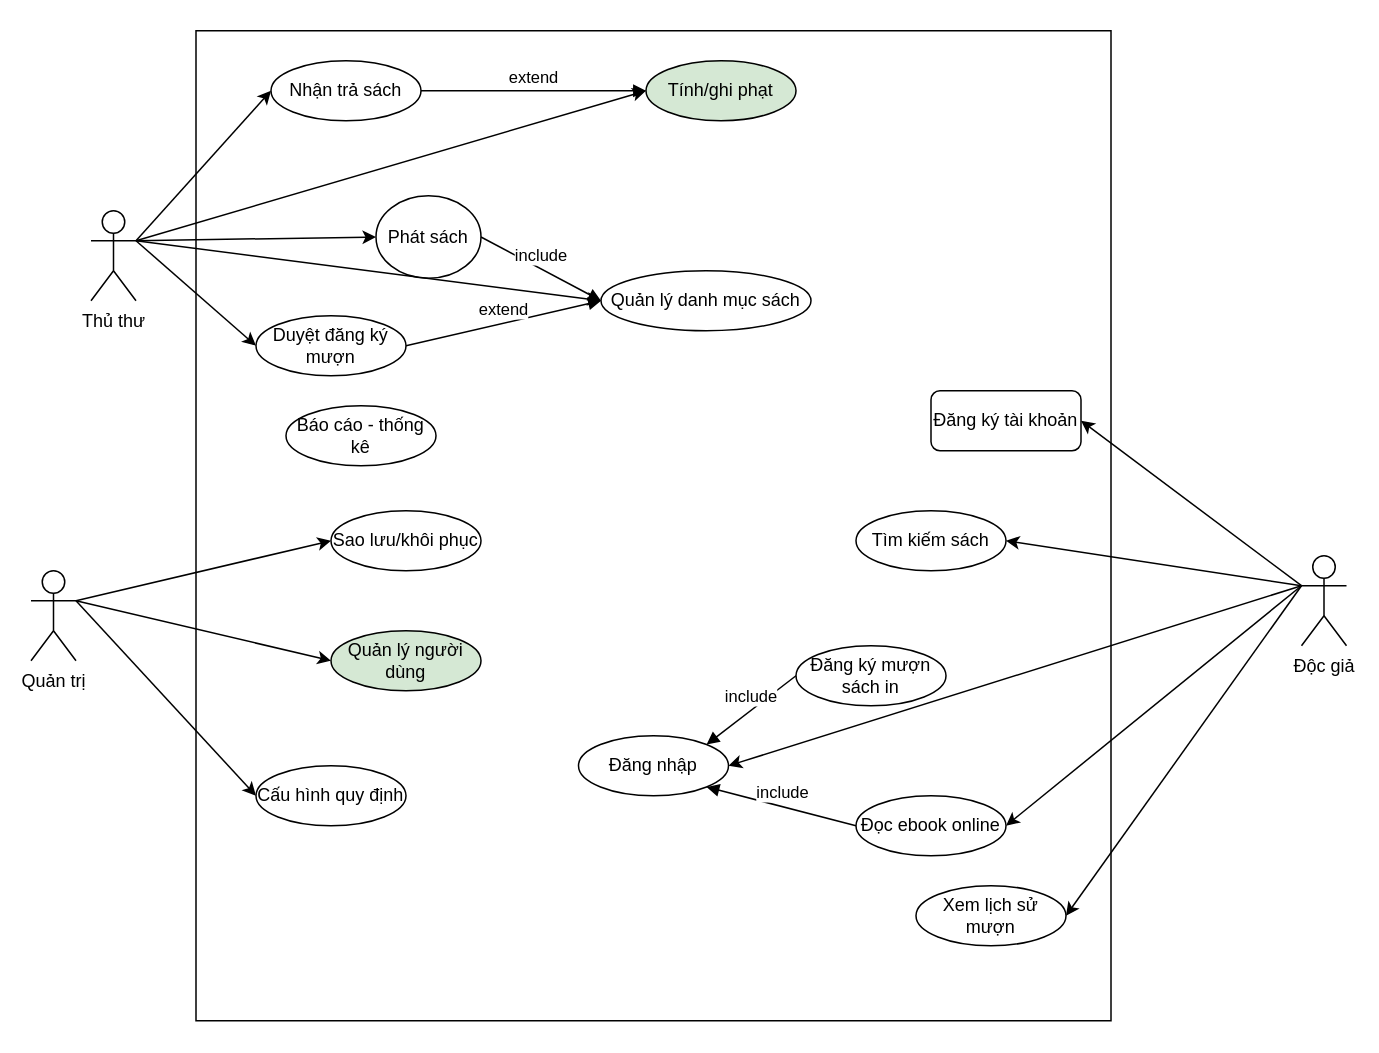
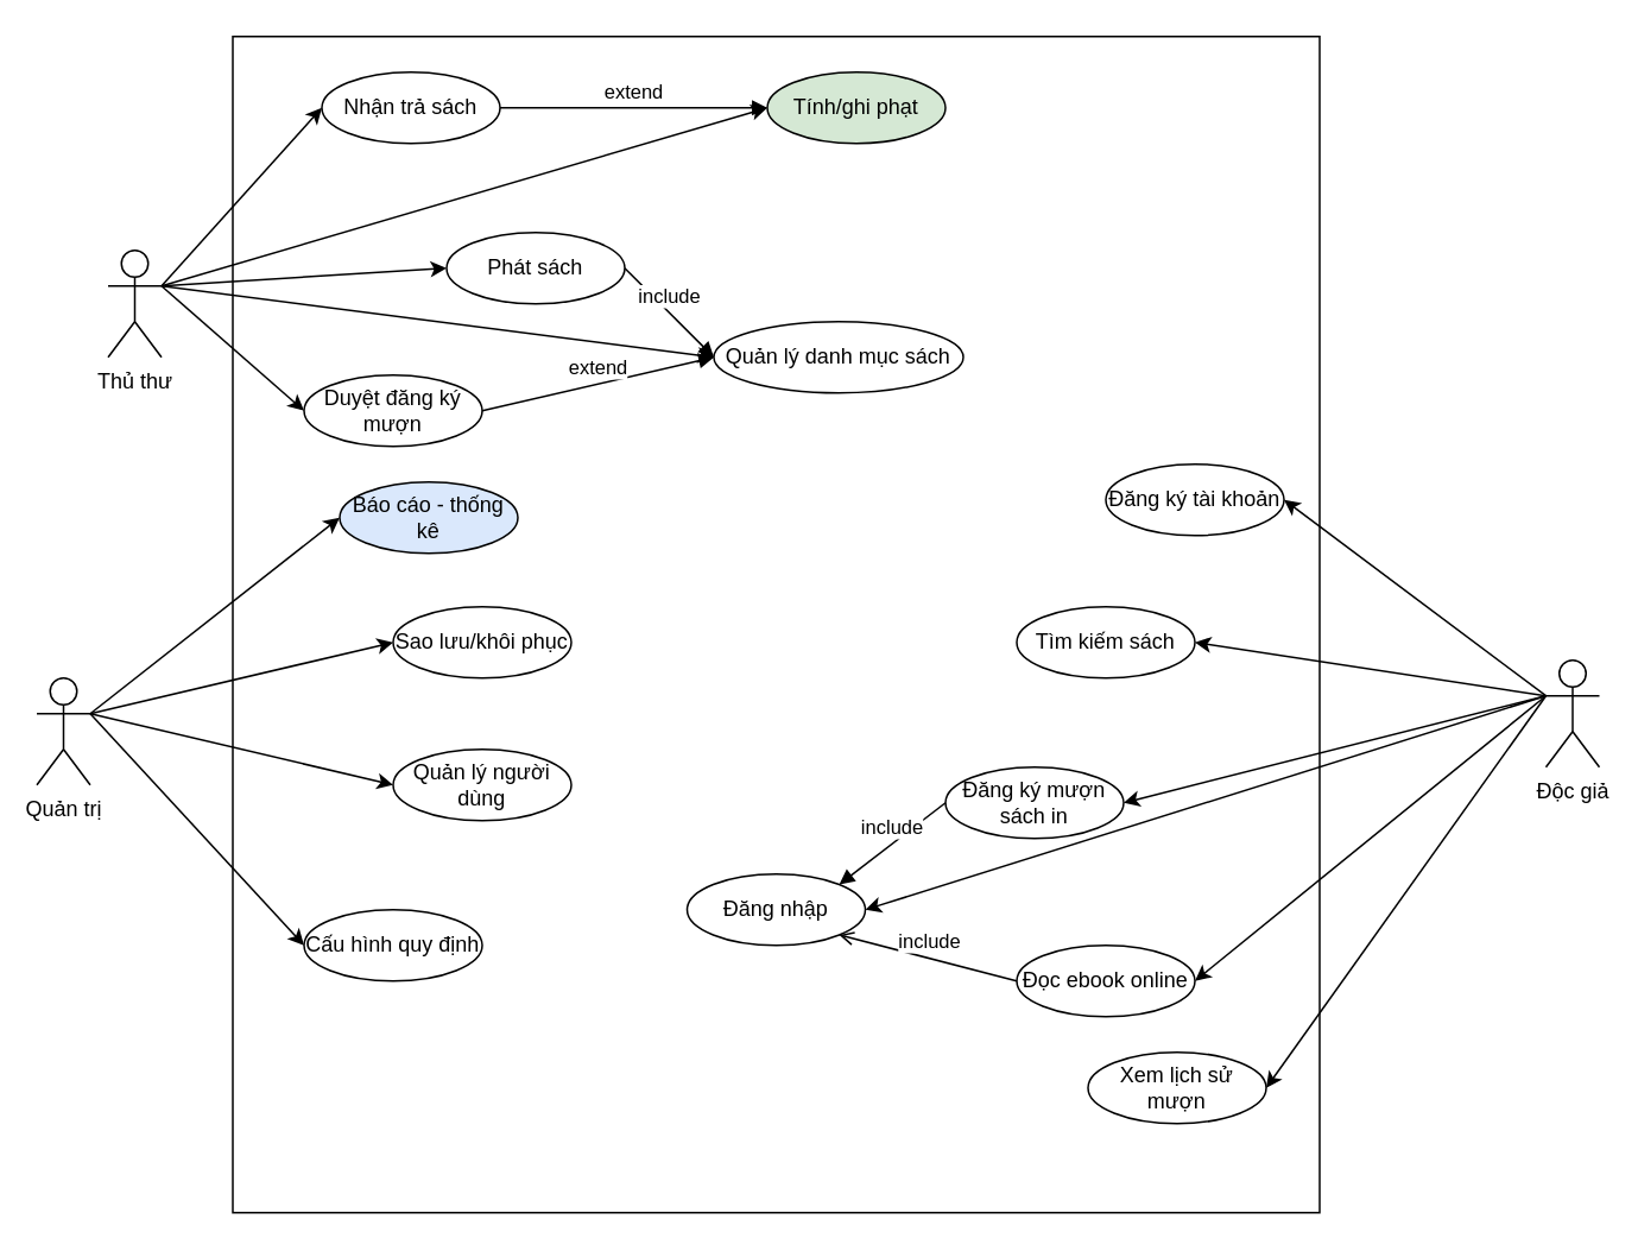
  <mxCell id="0" />
  <mxCell id="1" parent="0" />
  <mxCell id="2" value="Độc giả" style="shape=umlActor;verticalLabelPosition=bottom;verticalAlign=top;html=1;outlineConnect=0;" vertex="1" parent="1"><mxGeometry x="867" y="370" width="30" height="60" as="geometry" /></mxCell>
  <mxCell id="3" value="Quản trị" style="shape=umlActor;verticalLabelPosition=bottom;verticalAlign=top;html=1;outlineConnect=0;" vertex="1" parent="1"><mxGeometry x="20" y="380" width="30" height="60" as="geometry" /></mxCell>
  <mxCell id="4" value="Thủ thư" style="shape=umlActor;verticalLabelPosition=bottom;verticalAlign=top;html=1;outlineConnect=0;" vertex="1" parent="1"><mxGeometry x="60" y="140" width="30" height="60" as="geometry" /></mxCell>
  <mxCell id="5" value="" style="rounded=0;whiteSpace=wrap;html=1;" vertex="1" parent="1"><mxGeometry x="130" y="20" width="610" height="660" as="geometry" /></mxCell>
- <mxCell id="6" value="Phát sách" style="ellipse;whiteSpace=wrap;html=1;" vertex="1" parent="1"><mxGeometry x="250" y="130" width="70" height="55" as="geometry" /></mxCell>
+ <mxCell id="6" value="Phát sách" style="ellipse;whiteSpace=wrap;html=1;" vertex="1" parent="1"><mxGeometry x="250" y="130" width="100" height="40" as="geometry" /></mxCell>
  <mxCell id="7" value="Duyệt đăng ký mượn" style="ellipse;whiteSpace=wrap;html=1;" vertex="1" parent="1"><mxGeometry x="170" y="210" width="100" height="40" as="geometry" /></mxCell>
  <mxCell id="8" value="Quản lý danh mục sách" style="ellipse;whiteSpace=wrap;html=1;" vertex="1" parent="1"><mxGeometry x="400" y="180" width="140" height="40" as="geometry" /></mxCell>
  <mxCell id="9" value="Nhận trả sách" style="ellipse;whiteSpace=wrap;html=1;" vertex="1" parent="1"><mxGeometry x="180" y="40" width="100" height="40" as="geometry" /></mxCell>
  <mxCell id="10" value="Tính/ghi phạt" style="ellipse;whiteSpace=wrap;html=1;fillColor=#d5e8d4;" vertex="1" parent="1"><mxGeometry x="430" y="40" width="100" height="40" as="geometry" /></mxCell>
- <mxCell id="11" value="Quản lý người dùng" style="ellipse;whiteSpace=wrap;html=1;fillColor=#d5e8d4;" vertex="1" parent="1"><mxGeometry x="220" y="420" width="100" height="40" as="geometry" /></mxCell>
- <mxCell id="12" value="Báo cáo - thống kê" style="ellipse;whiteSpace=wrap;html=1;" vertex="1" parent="1"><mxGeometry x="190" y="270" width="100" height="40" as="geometry" /></mxCell>
+ <mxCell id="11" value="Quản lý người dùng" style="ellipse;whiteSpace=wrap;html=1;" vertex="1" parent="1"><mxGeometry x="220" y="420" width="100" height="40" as="geometry" /></mxCell>
+ <mxCell id="12" value="Báo cáo - thống kê" style="ellipse;whiteSpace=wrap;html=1;fillColor=#dae8fc;" vertex="1" parent="1"><mxGeometry x="190" y="270" width="100" height="40" as="geometry" /></mxCell>
  <mxCell id="13" value="Sao lưu/khôi phục" style="ellipse;whiteSpace=wrap;html=1;" vertex="1" parent="1"><mxGeometry x="220" y="340" width="100" height="40" as="geometry" /></mxCell>
  <mxCell id="14" value="Cấu hình quy định" style="ellipse;whiteSpace=wrap;html=1;" vertex="1" parent="1"><mxGeometry x="170" y="510" width="100" height="40" as="geometry" /></mxCell>
  <mxCell id="15" value="Đăng nhập" style="ellipse;whiteSpace=wrap;html=1;" vertex="1" parent="1"><mxGeometry x="385" y="490" width="100" height="40" as="geometry" /></mxCell>
  <mxCell id="16" value="Tìm kiếm sách" style="ellipse;whiteSpace=wrap;html=1;" vertex="1" parent="1"><mxGeometry x="570" y="340" width="100" height="40" as="geometry" /></mxCell>
- <mxCell id="17" value="Đăng ký tài khoản" style="whiteSpace=wrap;html=1;rounded=1;" vertex="1" parent="1"><mxGeometry x="620" y="260" width="100" height="40" as="geometry" /></mxCell>
+ <mxCell id="17" value="Đăng ký tài khoản" style="ellipse;whiteSpace=wrap;html=1;" vertex="1" parent="1"><mxGeometry x="620" y="260" width="100" height="40" as="geometry" /></mxCell>
  <mxCell id="18" value="Xem lịch sử mượn" style="ellipse;whiteSpace=wrap;html=1;" vertex="1" parent="1"><mxGeometry x="610" y="590" width="100" height="40" as="geometry" /></mxCell>
  <mxCell id="19" value="Đăng ký mượn sách in" style="ellipse;whiteSpace=wrap;html=1;" vertex="1" parent="1"><mxGeometry x="530" y="430" width="100" height="40" as="geometry" /></mxCell>
  <mxCell id="20" value="Đọc ebook online" style="ellipse;whiteSpace=wrap;html=1;" vertex="1" parent="1"><mxGeometry x="570" y="530" width="100" height="40" as="geometry" /></mxCell>
  <mxCell id="21" value="" style="endArrow=classic;html=1;rounded=0;entryX=0;entryY=0.5;entryDx=0;entryDy=0;exitX=1;exitY=0.333;exitDx=0;exitDy=0;exitPerimeter=0;" edge="1" parent="1" source="4" target="9"><mxGeometry width="50" height="50" relative="1" as="geometry"><mxPoint x="440" y="330" as="sourcePoint" /><mxPoint x="490" y="280" as="targetPoint" /></mxGeometry></mxCell>
  <mxCell id="22" value="" style="endArrow=classic;html=1;rounded=0;entryX=0;entryY=0.5;entryDx=0;entryDy=0;exitX=1;exitY=0.333;exitDx=0;exitDy=0;exitPerimeter=0;" edge="1" parent="1" source="4" target="6"><mxGeometry width="50" height="50" relative="1" as="geometry"><mxPoint x="150" y="200" as="sourcePoint" /><mxPoint x="330" y="120" as="targetPoint" /></mxGeometry></mxCell>
  <mxCell id="23" value="" style="endArrow=classic;html=1;rounded=0;entryX=0;entryY=0.5;entryDx=0;entryDy=0;exitX=1;exitY=0.333;exitDx=0;exitDy=0;exitPerimeter=0;" edge="1" parent="1" source="4" target="7"><mxGeometry width="50" height="50" relative="1" as="geometry"><mxPoint x="150" y="290" as="sourcePoint" /><mxPoint x="330" y="210" as="targetPoint" /></mxGeometry></mxCell>
  <mxCell id="24" value="" style="endArrow=classic;html=1;rounded=0;entryX=0;entryY=0.5;entryDx=0;entryDy=0;exitX=1;exitY=0.333;exitDx=0;exitDy=0;exitPerimeter=0;" edge="1" parent="1" source="4" target="8"><mxGeometry width="50" height="50" relative="1" as="geometry"><mxPoint x="440" y="330" as="sourcePoint" /><mxPoint x="490" y="280" as="targetPoint" /></mxGeometry></mxCell>
  <mxCell id="25" value="" style="endArrow=classic;html=1;rounded=0;entryX=0;entryY=0.5;entryDx=0;entryDy=0;exitX=1;exitY=0.333;exitDx=0;exitDy=0;exitPerimeter=0;" edge="1" parent="1" source="4" target="10"><mxGeometry width="50" height="50" relative="1" as="geometry"><mxPoint x="160" y="310" as="sourcePoint" /><mxPoint x="340" y="230" as="targetPoint" /></mxGeometry></mxCell>
  <mxCell id="26" value="extend" style="html=1;verticalAlign=bottom;endArrow=block;curved=0;rounded=0;entryX=0;entryY=0.5;entryDx=0;entryDy=0;exitX=1;exitY=0.5;exitDx=0;exitDy=0;" edge="1" parent="1" source="7" target="8"><mxGeometry width="80" relative="1" as="geometry"><mxPoint x="420" y="310" as="sourcePoint" /><mxPoint x="500" y="310" as="targetPoint" /></mxGeometry></mxCell>
  <mxCell id="27" value="extend" style="html=1;verticalAlign=bottom;endArrow=block;curved=0;rounded=0;entryX=0;entryY=0.5;entryDx=0;entryDy=0;exitX=1;exitY=0.5;exitDx=0;exitDy=0;" edge="1" parent="1" source="9" target="10"><mxGeometry width="80" relative="1" as="geometry"><mxPoint x="500" y="270" as="sourcePoint" /><mxPoint x="580" y="260" as="targetPoint" /></mxGeometry></mxCell>
  <mxCell id="28" value="include" style="html=1;verticalAlign=bottom;endArrow=block;curved=0;rounded=0;entryX=0;entryY=0.5;entryDx=0;entryDy=0;exitX=1;exitY=0.5;exitDx=0;exitDy=0;" edge="1" parent="1" source="6" target="8"><mxGeometry width="80" relative="1" as="geometry"><mxPoint x="350" y="130" as="sourcePoint" /><mxPoint x="430" y="120" as="targetPoint" /></mxGeometry></mxCell>
  <mxCell id="29" value="" style="endArrow=classic;html=1;rounded=0;entryX=0;entryY=0.5;entryDx=0;entryDy=0;exitX=1;exitY=0.333;exitDx=0;exitDy=0;exitPerimeter=0;" edge="1" parent="1" source="3" target="13"><mxGeometry width="50" height="50" relative="1" as="geometry"><mxPoint x="440" y="470" as="sourcePoint" /><mxPoint x="490" y="420" as="targetPoint" /></mxGeometry></mxCell>
  <mxCell id="30" value="" style="endArrow=classic;html=1;rounded=0;entryX=0;entryY=0.5;entryDx=0;entryDy=0;exitX=1;exitY=0.333;exitDx=0;exitDy=0;exitPerimeter=0;" edge="1" parent="1" source="3" target="11"><mxGeometry width="50" height="50" relative="1" as="geometry"><mxPoint x="150" y="460" as="sourcePoint" /><mxPoint x="240" y="420" as="targetPoint" /></mxGeometry></mxCell>
  <mxCell id="31" value="" style="endArrow=classic;html=1;rounded=0;entryX=0;entryY=0.5;entryDx=0;entryDy=0;exitX=1;exitY=0.333;exitDx=0;exitDy=0;exitPerimeter=0;" edge="1" parent="1" source="3" target="14"><mxGeometry width="50" height="50" relative="1" as="geometry"><mxPoint x="260" y="450" as="sourcePoint" /><mxPoint x="380" y="470" as="targetPoint" /></mxGeometry></mxCell>
+ <mxCell id="32" value="" style="endArrow=classic;html=1;rounded=0;entryX=0;entryY=0.5;entryDx=0;entryDy=0;exitX=1;exitY=0.333;exitDx=0;exitDy=0;exitPerimeter=0;" edge="1" parent="1" source="3" target="12"><mxGeometry width="50" height="50" relative="1" as="geometry"><mxPoint x="210" y="440" as="sourcePoint" /><mxPoint x="320" y="530" as="targetPoint" /></mxGeometry></mxCell>
  <mxCell id="33" value="" style="endArrow=classic;html=1;rounded=0;entryX=1;entryY=0.5;entryDx=0;entryDy=0;exitX=0;exitY=0.333;exitDx=0;exitDy=0;exitPerimeter=0;" edge="1" parent="1" source="2" target="17"><mxGeometry width="50" height="50" relative="1" as="geometry"><mxPoint x="440" y="540" as="sourcePoint" /><mxPoint x="490" y="490" as="targetPoint" /></mxGeometry></mxCell>
  <mxCell id="34" value="" style="endArrow=classic;html=1;rounded=0;entryX=1;entryY=0.5;entryDx=0;entryDy=0;exitX=0;exitY=0.333;exitDx=0;exitDy=0;exitPerimeter=0;" edge="1" parent="1" source="2" target="16"><mxGeometry width="50" height="50" relative="1" as="geometry"><mxPoint x="850" y="400" as="sourcePoint" /><mxPoint x="800" y="400" as="targetPoint" /></mxGeometry></mxCell>
+ <mxCell id="35" value="" style="endArrow=classic;html=1;rounded=0;entryX=1;entryY=0.5;entryDx=0;entryDy=0;exitX=0;exitY=0.333;exitDx=0;exitDy=0;exitPerimeter=0;" edge="1" parent="1" source="2" target="19"><mxGeometry width="50" height="50" relative="1" as="geometry"><mxPoint x="967" y="550" as="sourcePoint" /><mxPoint x="820" y="440" as="targetPoint" /></mxGeometry></mxCell>
  <mxCell id="36" value="" style="endArrow=classic;html=1;rounded=0;entryX=1;entryY=0.5;entryDx=0;entryDy=0;exitX=0;exitY=0.333;exitDx=0;exitDy=0;exitPerimeter=0;" edge="1" parent="1" source="2" target="20"><mxGeometry width="50" height="50" relative="1" as="geometry"><mxPoint x="860" y="390" as="sourcePoint" /><mxPoint x="790" y="460" as="targetPoint" /></mxGeometry></mxCell>
  <mxCell id="37" value="" style="endArrow=classic;html=1;rounded=0;entryX=1;entryY=0.5;entryDx=0;entryDy=0;exitX=0;exitY=0.333;exitDx=0;exitDy=0;exitPerimeter=0;" edge="1" parent="1" source="2" target="18"><mxGeometry width="50" height="50" relative="1" as="geometry"><mxPoint x="827" y="560" as="sourcePoint" /><mxPoint x="680" y="450" as="targetPoint" /></mxGeometry></mxCell>
  <mxCell id="38" value="" style="endArrow=classic;html=1;rounded=0;entryX=1;entryY=0.5;entryDx=0;entryDy=0;exitX=0;exitY=0.333;exitDx=0;exitDy=0;exitPerimeter=0;" edge="1" parent="1" source="2" target="15"><mxGeometry width="50" height="50" relative="1" as="geometry"><mxPoint x="947" y="640" as="sourcePoint" /><mxPoint x="800" y="530" as="targetPoint" /></mxGeometry></mxCell>
  <mxCell id="39" value="include" style="html=1;verticalAlign=bottom;endArrow=block;curved=0;rounded=0;entryX=1;entryY=0;entryDx=0;entryDy=0;exitX=0;exitY=0.5;exitDx=0;exitDy=0;" edge="1" parent="1" source="19" target="15"><mxGeometry width="80" relative="1" as="geometry"><mxPoint x="550" y="120" as="sourcePoint" /><mxPoint x="700" y="120" as="targetPoint" /></mxGeometry></mxCell>
- <mxCell id="40" value="include" style="html=1;verticalAlign=bottom;endArrow=block;curved=0;rounded=0;entryX=1;entryY=1;entryDx=0;entryDy=0;exitX=0;exitY=0.5;exitDx=0;exitDy=0;" edge="1" parent="1" source="20" target="15"><mxGeometry width="80" relative="1" as="geometry"><mxPoint x="751" y="400" as="sourcePoint" /><mxPoint x="710" y="466" as="targetPoint" /></mxGeometry></mxCell>
+ <mxCell id="40" value="include" style="html=1;verticalAlign=bottom;endArrow=open;curved=0;rounded=0;entryX=1;entryY=1;entryDx=0;entryDy=0;exitX=0;exitY=0.5;exitDx=0;exitDy=0;" edge="1" parent="1" source="20" target="15"><mxGeometry width="80" relative="1" as="geometry"><mxPoint x="751" y="400" as="sourcePoint" /><mxPoint x="710" y="466" as="targetPoint" /></mxGeometry></mxCell>
